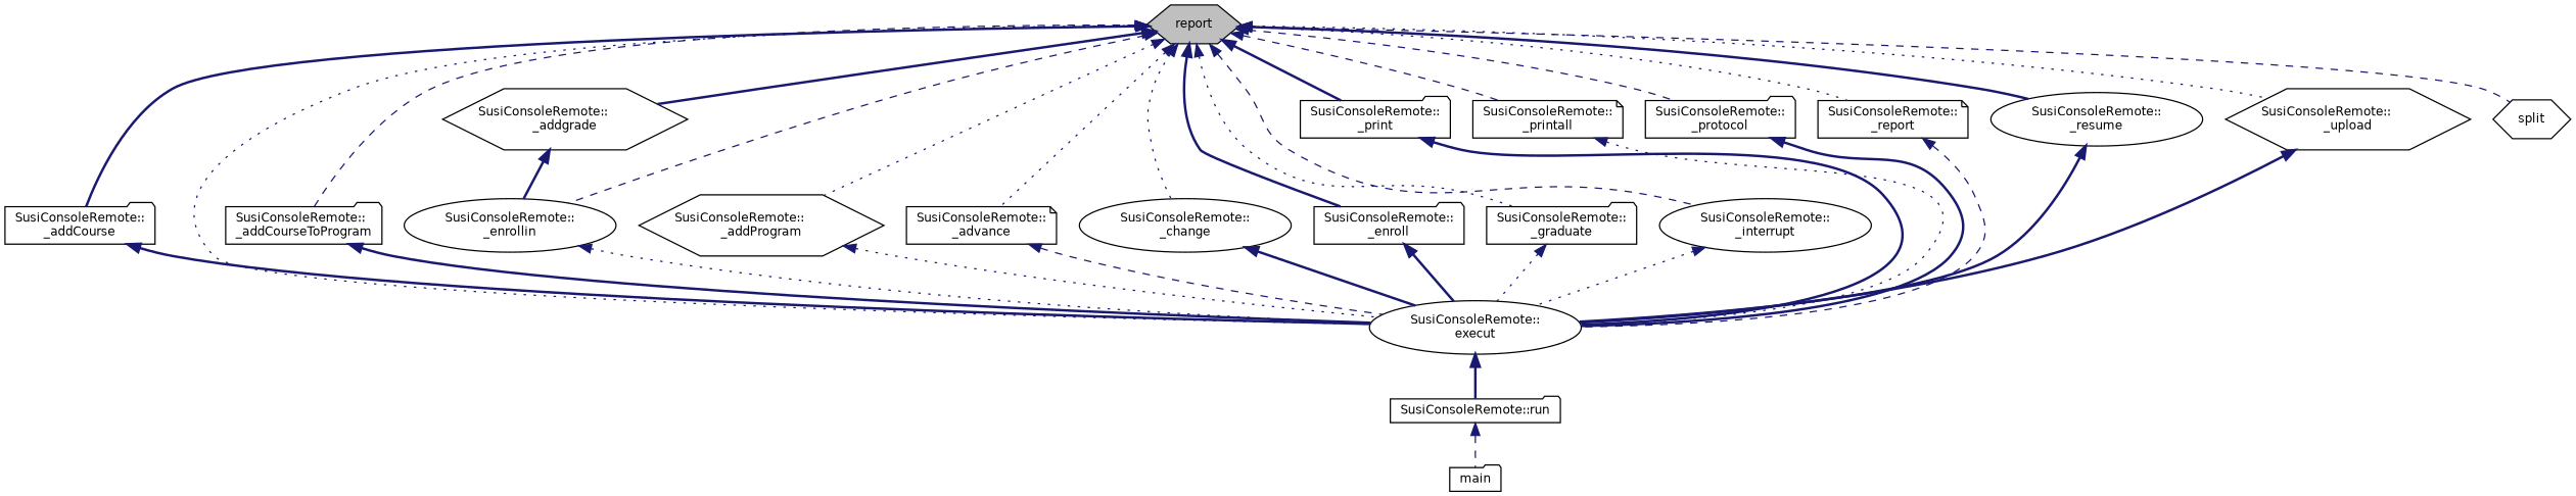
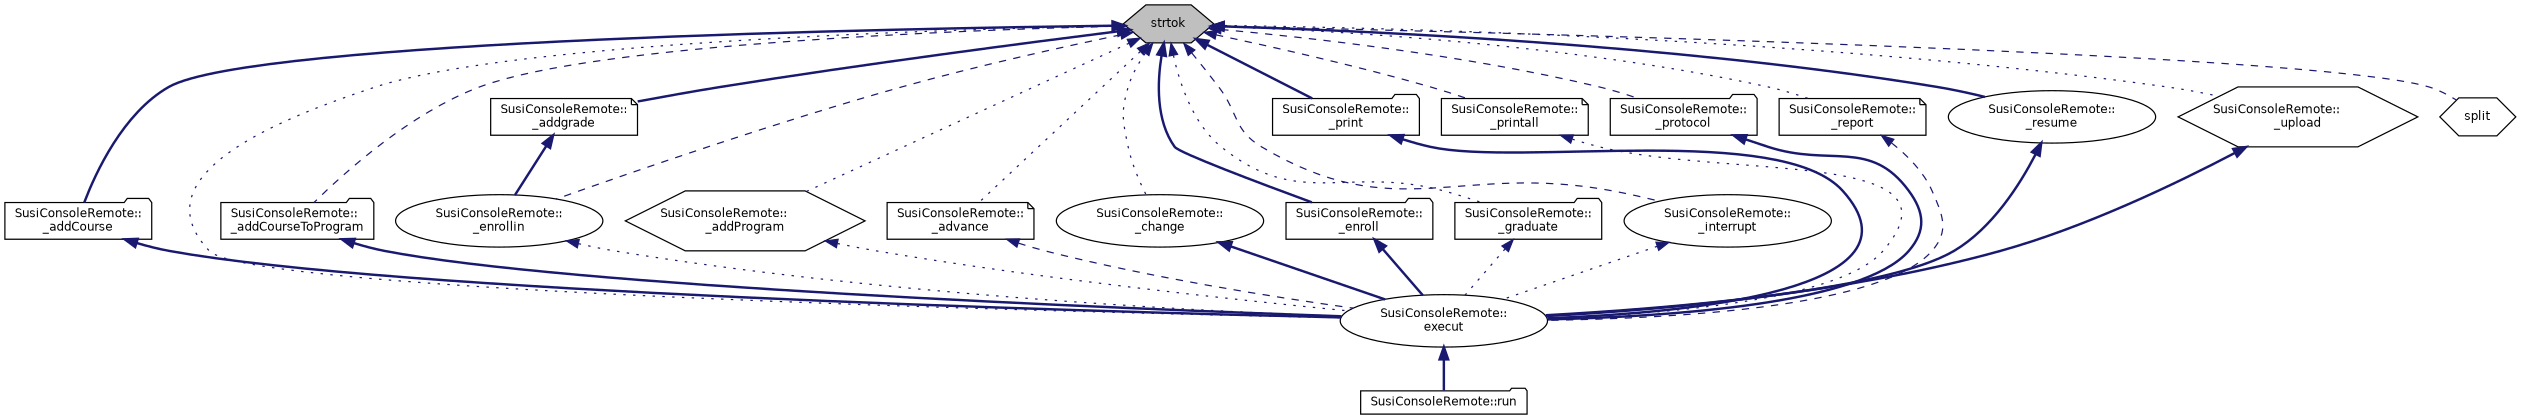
  digraph {
    rankdir=TB
    node [color=black fillcolor=white fontname=Helvetica fontsize=10 shape=folder style=filled]
    edge [color=midnightblue dir=back fontname=Helvetica fontsize=10 labelfontname=Helvetica labelfontsize=10 style=bold]
-   n1 [fillcolor=grey75 fontcolor=black height=0.2 label=report shape=hexagon width=0.4]
+   n1 [fillcolor=grey75 fontcolor=black height=0.2 label=strtok shape=hexagon width=0.4]
    n2 [height=0.2 label="SusiConsoleRemote::\l_addCourse" width=0.4]
    n3 [height=0.2 label="SusiConsoleRemote::\lexecut" shape=ellipse width=0.4]
    n4 [height=0.2 label="SusiConsoleRemote::\l_addCourseToProgram" width=0.4]
-   n5 [height=0.2 label="SusiConsoleRemote::\l_addgrade" shape=hexagon width=0.4]
+   n5 [height=0.2 label="SusiConsoleRemote::\l_addgrade" shape=note width=0.4]
    n6 [height=0.2 label="SusiConsoleRemote::\l_addProgram" shape=hexagon width=0.4]
    n7 [height=0.2 label="SusiConsoleRemote::\l_advance" shape=note width=0.4]
    n8 [height=0.2 label="SusiConsoleRemote::\l_change" shape=ellipse width=0.4]
    n9 [height=0.2 label="SusiConsoleRemote::\l_enroll" width=0.4]
    n10 [height=0.2 label="SusiConsoleRemote::\l_enrollin" shape=ellipse width=0.4]
    n11 [height=0.2 label="SusiConsoleRemote::\l_graduate" width=0.4]
    n12 [height=0.2 label="SusiConsoleRemote::\l_interrupt" shape=ellipse width=0.4]
    n13 [height=0.2 label="SusiConsoleRemote::\l_print" width=0.4]
    n14 [height=0.2 label="SusiConsoleRemote::\l_printall" shape=note width=0.4]
    n15 [height=0.2 label="SusiConsoleRemote::\l_protocol" width=0.4]
    n16 [height=0.2 label="SusiConsoleRemote::\l_report" shape=note width=0.4]
    n17 [height=0.2 label="SusiConsoleRemote::\l_resume" shape=ellipse width=0.4]
    n18 [height=0.2 label="SusiConsoleRemote::\l_upload" shape=hexagon width=0.4]
    n19 [height=0.2 label=split shape=hexagon width=0.4]
    n20 [height=0.2 label="SusiConsoleRemote::run" width=0.4]
-   n21 [height=0.2 label=main width=0.4]
    n1 -> n2
    n1 -> n3 [style=dotted]
    n1 -> n4 [style=dashed]
    n1 -> n5
    n1 -> n6 [style=dotted]
    n1 -> n7 [style=dotted]
    n1 -> n8 [style=dotted]
    n1 -> n9
    n1 -> n10 [style=dashed]
    n1 -> n11 [style=dotted]
    n1 -> n12 [style=dashed]
    n1 -> n13
    n1 -> n14 [style=dashed]
    n1 -> n15 [style=dashed]
    n1 -> n16 [style=dotted]
    n1 -> n17
    n1 -> n18 [style=dotted]
    n1 -> n19 [style=dashed]
    n2 -> n3
    n3 -> n20
    n4 -> n3
    n5 -> n10
    n6 -> n3 [style=dotted]
    n7 -> n3 [style=dashed]
    n8 -> n3
    n9 -> n3
    n10 -> n3 [style=dotted]
    n11 -> n3 [style=dotted]
    n12 -> n3 [style=dotted]
    n13 -> n3
    n14 -> n3 [style=dotted]
    n15 -> n3
    n16 -> n3 [style=dashed]
    n17 -> n3
    n18 -> n3
-   n20 -> n21 [style=dashed]
  }
